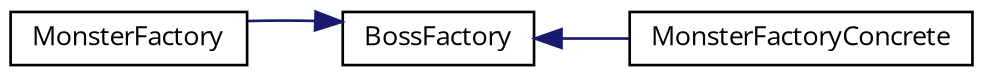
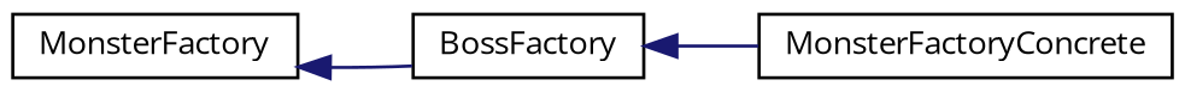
  digraph {
    fontname="Open Sans"
    rankdir=LR
    node [color=black fillcolor=white fontname="Open Sans" fontsize=10 shape=record style=filled]
    edge [color=midnightblue dir=back fontname="Open Sans" fontsize=10 labelfontname=Helvetica labelfontsize=10 style=solid]
    n1 [height=0.2 label=MonsterFactory width=0.4]
    n2 [height=0.2 label=BossFactory width=0.4]
    n3 [height=0.2 label=MonsterFactoryConcrete width=0.4]
-   n2 -> n1
+   n1 -> n2
    n2 -> n3
  }
